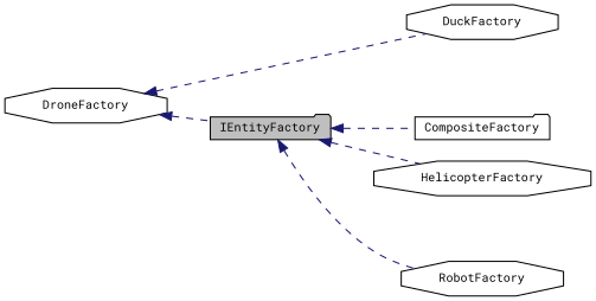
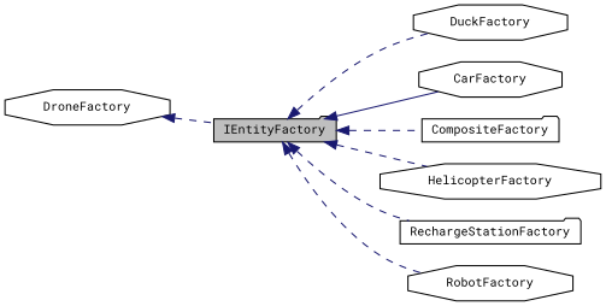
  digraph {
    fontname="Roboto Mono"
    rankdir=LR
    node [color=black fillcolor=white fontname="Roboto Mono" fontsize=10 shape=octagon style=filled]
    edge [color=midnightblue dir=back fontname="Roboto Mono" fontsize=10 labelfontname=Helvetica labelfontsize=10 style=dashed]
    n1 [fillcolor=grey75 fontcolor=black height=0.2 label=IEntityFactory shape=folder width=0.4]
+   n2 [height=0.2 label=CarFactory width=0.4]
    n3 [height=0.2 label=CompositeFactory shape=folder width=0.4]
    n4 [height=0.2 label=DuckFactory width=0.4]
    n5 [height=0.2 label=HelicopterFactory width=0.4]
+   n6 [height=0.2 label=RechargeStationFactory shape=folder width=0.4]
    n7 [height=0.2 label=RobotFactory width=0.4]
    n8 [height=0.2 label=DroneFactory width=0.4]
+   n1 -> n2 [style=solid]
    n1 -> n3
-   n8 -> n4
+   n1 -> n4
    n1 -> n5
+   n1 -> n6
    n1 -> n7
    n8 -> n1
  }
